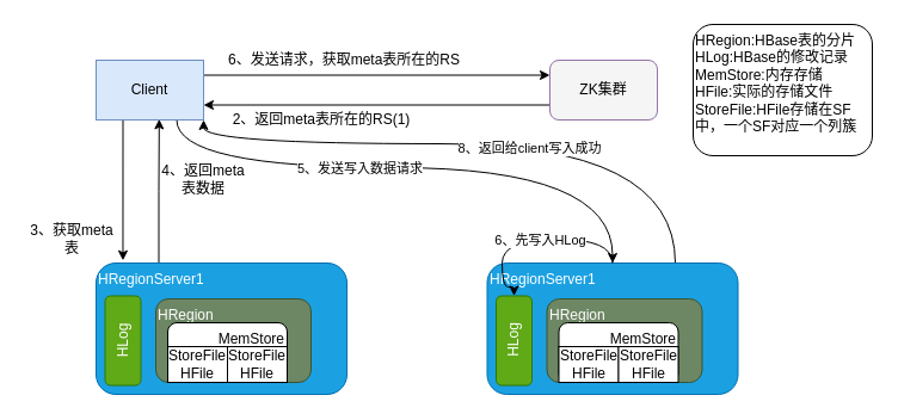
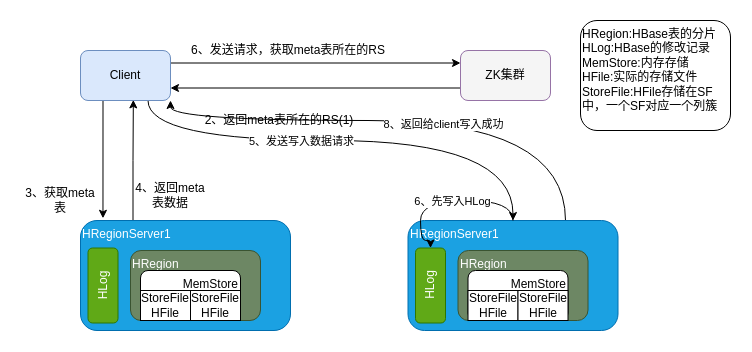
  <mxCell id="0" />
  <mxCell id="1" parent="0" />
  <mxCell id="2" style="edgeStyle=orthogonalEdgeStyle;rounded=0;orthogonalLoop=1;jettySize=auto;html=1;exitX=1;exitY=0.25;exitDx=0;exitDy=0;entryX=0;entryY=0.25;entryDx=0;entryDy=0;" edge="1" parent="1" source="6" target="8"><mxGeometry relative="1" as="geometry" /></mxCell>
  <mxCell id="3" style="edgeStyle=orthogonalEdgeStyle;rounded=0;orthogonalLoop=1;jettySize=auto;html=1;exitX=0.25;exitY=1;exitDx=0;exitDy=0;entryX=0.107;entryY=-0.02;entryDx=0;entryDy=0;entryPerimeter=0;" edge="1" parent="1" source="6" target="10"><mxGeometry relative="1" as="geometry" /></mxCell>
  <mxCell id="4" style="edgeStyle=orthogonalEdgeStyle;curved=1;rounded=0;orthogonalLoop=1;jettySize=auto;html=1;exitX=0.75;exitY=1;exitDx=0;exitDy=0;entryX=0.5;entryY=0;entryDx=0;entryDy=0;" edge="1" parent="1" source="6" target="18"><mxGeometry relative="1" as="geometry"><Array as="points"><mxPoint x="148" y="140" /><mxPoint x="513" y="140" /></Array></mxGeometry></mxCell>
  <mxCell id="5" value="5、发送写入数据请求" style="edgeLabel;html=1;align=center;verticalAlign=middle;resizable=0;points=[];" vertex="1" connectable="0" parent="4"><mxGeometry x="-0.31" y="1" relative="1" as="geometry"><mxPoint x="25.5" y="1" as="offset" /></mxGeometry></mxCell>
- <mxCell id="6" value="Client" style="whiteSpace=wrap;html=1;fillColor=#dae8fc;strokeColor=#6c8ebf;rounded=0;" vertex="1" parent="1"><mxGeometry x="80" y="50" width="90" height="50" as="geometry" /></mxCell>
+ <mxCell id="6" value="Client" style="rounded=1;whiteSpace=wrap;html=1;fillColor=#dae8fc;strokeColor=#6c8ebf;" vertex="1" parent="1"><mxGeometry x="80" y="50" width="90" height="50" as="geometry" /></mxCell>
  <mxCell id="7" style="edgeStyle=orthogonalEdgeStyle;rounded=0;orthogonalLoop=1;jettySize=auto;html=1;exitX=0;exitY=0.75;exitDx=0;exitDy=0;entryX=1;entryY=0.75;entryDx=0;entryDy=0;" edge="1" parent="1" source="8" target="6"><mxGeometry relative="1" as="geometry" /></mxCell>
  <mxCell id="8" value="ZK集群" style="rounded=1;whiteSpace=wrap;html=1;fillColor=#f5f5f5;strokeColor=#9673a6;" vertex="1" parent="1"><mxGeometry x="460" y="50" width="90" height="50" as="geometry" /></mxCell>
  <mxCell id="9" style="edgeStyle=orthogonalEdgeStyle;rounded=0;orthogonalLoop=1;jettySize=auto;html=1;exitX=0.25;exitY=0;exitDx=0;exitDy=0;entryX=0.587;entryY=0.988;entryDx=0;entryDy=0;entryPerimeter=0;" edge="1" parent="1" source="10" target="6"><mxGeometry relative="1" as="geometry" /></mxCell>
  <mxCell id="10" value="HRegionServer1" style="rounded=1;whiteSpace=wrap;html=1;verticalAlign=top;align=left;fillColor=#1ba1e2;strokeColor=#006EAF;fontColor=#ffffff;" vertex="1" parent="1"><mxGeometry x="80" y="220" width="210" height="110" as="geometry" /></mxCell>
  <mxCell id="11" value="HLog" style="rounded=1;whiteSpace=wrap;html=1;align=center;rotation=-90;fillColor=#60a917;strokeColor=#2D7600;fontColor=#ffffff;" vertex="1" parent="1"><mxGeometry x="65" y="270" width="75" height="30" as="geometry" /></mxCell>
  <mxCell id="12" value="HRegion" style="rounded=1;whiteSpace=wrap;html=1;align=left;verticalAlign=top;fillColor=#6d8764;strokeColor=#3A5431;fontColor=#ffffff;" vertex="1" parent="1"><mxGeometry x="130" y="250" width="130" height="70" as="geometry" /></mxCell>
  <mxCell id="13" value="MemStore" style="rounded=1;whiteSpace=wrap;html=1;align=right;verticalAlign=top;" vertex="1" parent="1"><mxGeometry x="140" y="270" width="100" height="50" as="geometry" /></mxCell>
  <mxCell id="14" value="StoreFile&lt;br&gt;HFile" style="rounded=0;whiteSpace=wrap;html=1;align=center;" vertex="1" parent="1"><mxGeometry x="140" y="290" width="50" height="30" as="geometry" /></mxCell>
  <mxCell id="15" value="StoreFile&lt;br&gt;HFile" style="rounded=0;whiteSpace=wrap;html=1;align=center;" vertex="1" parent="1"><mxGeometry x="190" y="290" width="50" height="30" as="geometry" /></mxCell>
  <mxCell id="16" style="edgeStyle=orthogonalEdgeStyle;curved=1;rounded=0;orthogonalLoop=1;jettySize=auto;html=1;exitX=0.75;exitY=0;exitDx=0;exitDy=0;entryX=1;entryY=1;entryDx=0;entryDy=0;" edge="1" parent="1" source="18" target="6"><mxGeometry relative="1" as="geometry"><Array as="points"><mxPoint x="565" y="120" /><mxPoint x="170" y="120" /></Array></mxGeometry></mxCell>
  <mxCell id="17" value="8、返回给client写入成功" style="edgeLabel;html=1;align=center;verticalAlign=middle;resizable=0;points=[];" vertex="1" connectable="0" parent="16"><mxGeometry x="-0.133" y="3" relative="1" as="geometry"><mxPoint as="offset" /></mxGeometry></mxCell>
  <mxCell id="18" value="HRegionServer1" style="rounded=1;whiteSpace=wrap;html=1;verticalAlign=top;align=left;fillColor=#1ba1e2;strokeColor=#006EAF;fontColor=#ffffff;" vertex="1" parent="1"><mxGeometry x="407.5" y="220" width="210" height="110" as="geometry" /></mxCell>
  <mxCell id="19" value="HLog" style="rounded=1;whiteSpace=wrap;html=1;align=center;rotation=-90;fillColor=#60a917;strokeColor=#2D7600;fontColor=#ffffff;" vertex="1" parent="1"><mxGeometry x="392.5" y="270" width="75" height="30" as="geometry" /></mxCell>
  <mxCell id="20" value="HRegion" style="rounded=1;whiteSpace=wrap;html=1;align=left;verticalAlign=top;fillColor=#6d8764;strokeColor=#3A5431;fontColor=#ffffff;" vertex="1" parent="1"><mxGeometry x="457.5" y="250" width="130" height="70" as="geometry" /></mxCell>
  <mxCell id="21" value="MemStore" style="rounded=1;whiteSpace=wrap;html=1;align=right;verticalAlign=top;" vertex="1" parent="1"><mxGeometry x="467.5" y="270" width="100" height="50" as="geometry" /></mxCell>
  <mxCell id="22" value="StoreFile&lt;br&gt;HFile" style="rounded=0;whiteSpace=wrap;html=1;align=center;" vertex="1" parent="1"><mxGeometry x="467.5" y="290" width="50" height="30" as="geometry" /></mxCell>
  <mxCell id="23" value="StoreFile&lt;br&gt;HFile" style="rounded=0;whiteSpace=wrap;html=1;align=center;" vertex="1" parent="1"><mxGeometry x="517.5" y="290" width="50" height="30" as="geometry" /></mxCell>
  <mxCell id="24" value="6、发送请求，获取meta表所在的RS" style="text;html=1;strokeColor=none;fillColor=none;align=center;verticalAlign=middle;whiteSpace=wrap;rounded=0;" vertex="1" parent="1"><mxGeometry x="182.5" y="40" width="210" height="20" as="geometry" /></mxCell>
- <mxCell id="25" value="2、返回meta表所在的RS(1)" style="text;html=1;strokeColor=none;fillColor=none;align=center;verticalAlign=middle;whiteSpace=wrap;rounded=0;" vertex="1" parent="1"><mxGeometry x="182.5" y="90" width="172" height="20" as="geometry" /></mxCell>
+ <mxCell id="25" value="2、返回meta表所在的RS(1)" style="text;html=1;strokeColor=none;fillColor=none;align=center;verticalAlign=middle;whiteSpace=wrap;rounded=0;" vertex="1" parent="1"><mxGeometry x="192.5" y="110" width="172" height="20" as="geometry" /></mxCell>
  <mxCell id="26" value="HRegion:HBase表的分片&lt;br&gt;HLog:HBase的修改记录&lt;br&gt;MemStore:内存存储&lt;br&gt;HFile:实际的存储文件&lt;br&gt;StoreFile:HFile存储在SF中，一个SF对应一个列簇" style="rounded=1;whiteSpace=wrap;html=1;align=left;verticalAlign=top;" vertex="1" parent="1"><mxGeometry x="580" y="20" width="150" height="110" as="geometry" /></mxCell>
  <mxCell id="27" value="3、获取meta表" style="text;html=1;strokeColor=none;fillColor=none;align=center;verticalAlign=middle;whiteSpace=wrap;rounded=0;" vertex="1" parent="1"><mxGeometry x="20" y="190" width="80" height="20" as="geometry" /></mxCell>
- <mxCell id="28" value="4、返回meta表数据" style="text;html=1;strokeColor=none;fillColor=none;align=center;verticalAlign=middle;whiteSpace=wrap;rounded=0;" vertex="1" parent="1"><mxGeometry x="130" y="140" width="80" height="20" as="geometry" /></mxCell>
+ <mxCell id="28" value="4、返回meta表数据" style="text;html=1;strokeColor=none;fillColor=none;align=center;verticalAlign=middle;whiteSpace=wrap;rounded=0;" vertex="1" parent="1"><mxGeometry x="130" y="185" width="80" height="20" as="geometry" /></mxCell>
  <mxCell id="29" style="edgeStyle=orthogonalEdgeStyle;curved=1;rounded=0;orthogonalLoop=1;jettySize=auto;html=1;exitX=0.5;exitY=0;exitDx=0;exitDy=0;entryX=1;entryY=0.5;entryDx=0;entryDy=0;" edge="1" parent="1" source="18" target="19"><mxGeometry relative="1" as="geometry"><mxPoint x="430" y="200" as="targetPoint" /><Array as="points"><mxPoint x="513" y="200" /><mxPoint x="420" y="200" /><mxPoint x="420" y="240" /><mxPoint x="430" y="240" /></Array></mxGeometry></mxCell>
  <mxCell id="30" value="6、先写入HLog" style="edgeLabel;html=1;align=center;verticalAlign=middle;resizable=0;points=[];" vertex="1" connectable="0" parent="29"><mxGeometry x="-0.051" relative="1" as="geometry"><mxPoint as="offset" /></mxGeometry></mxCell>
